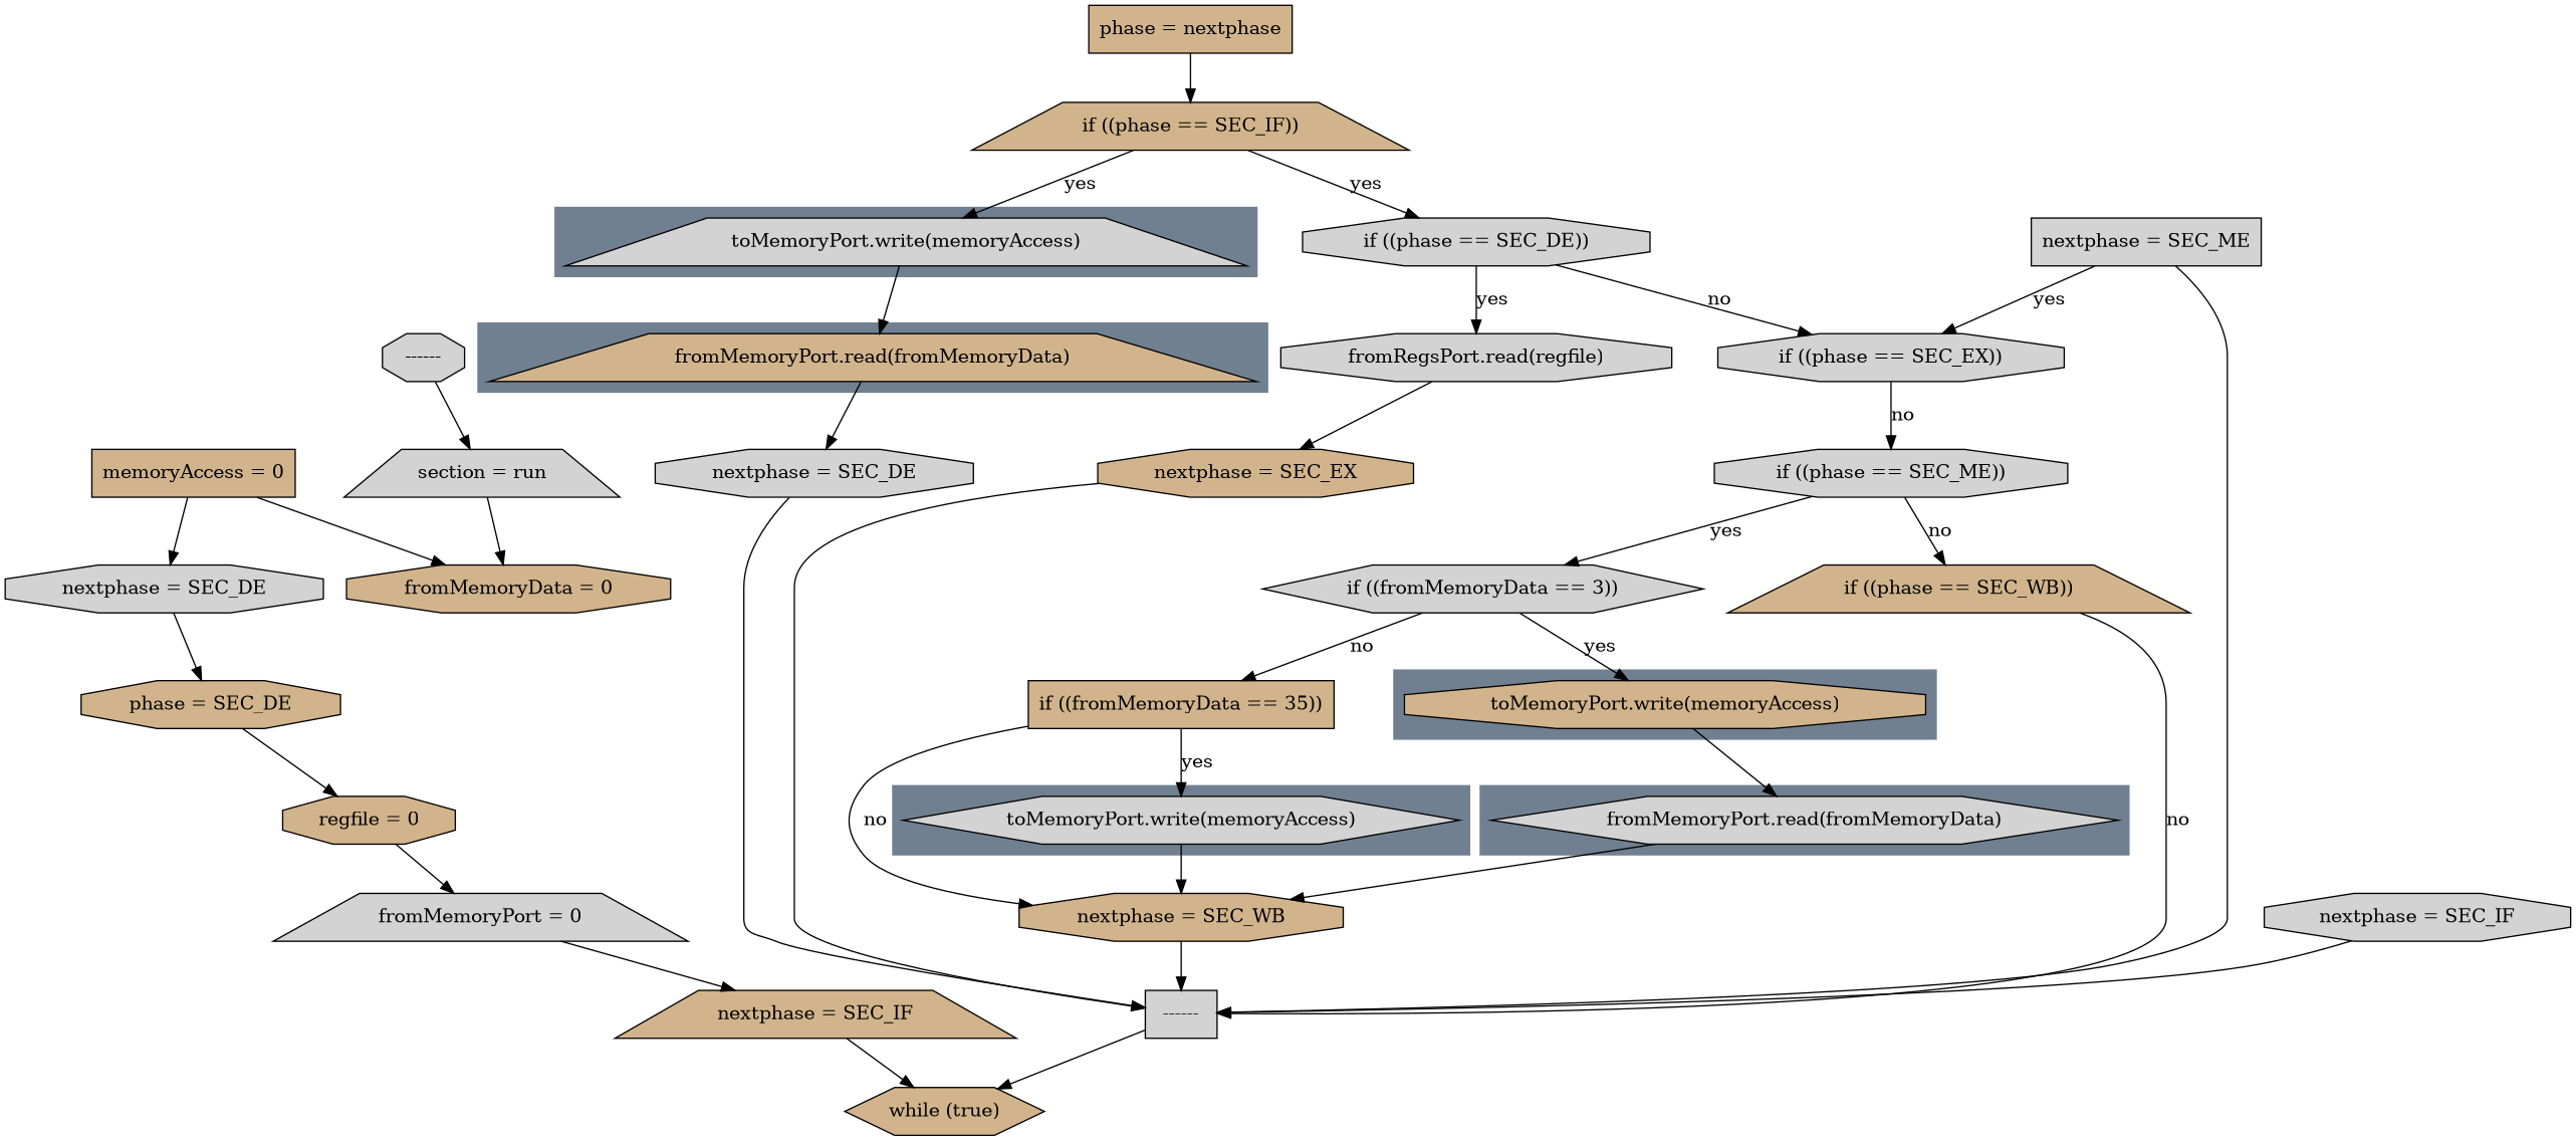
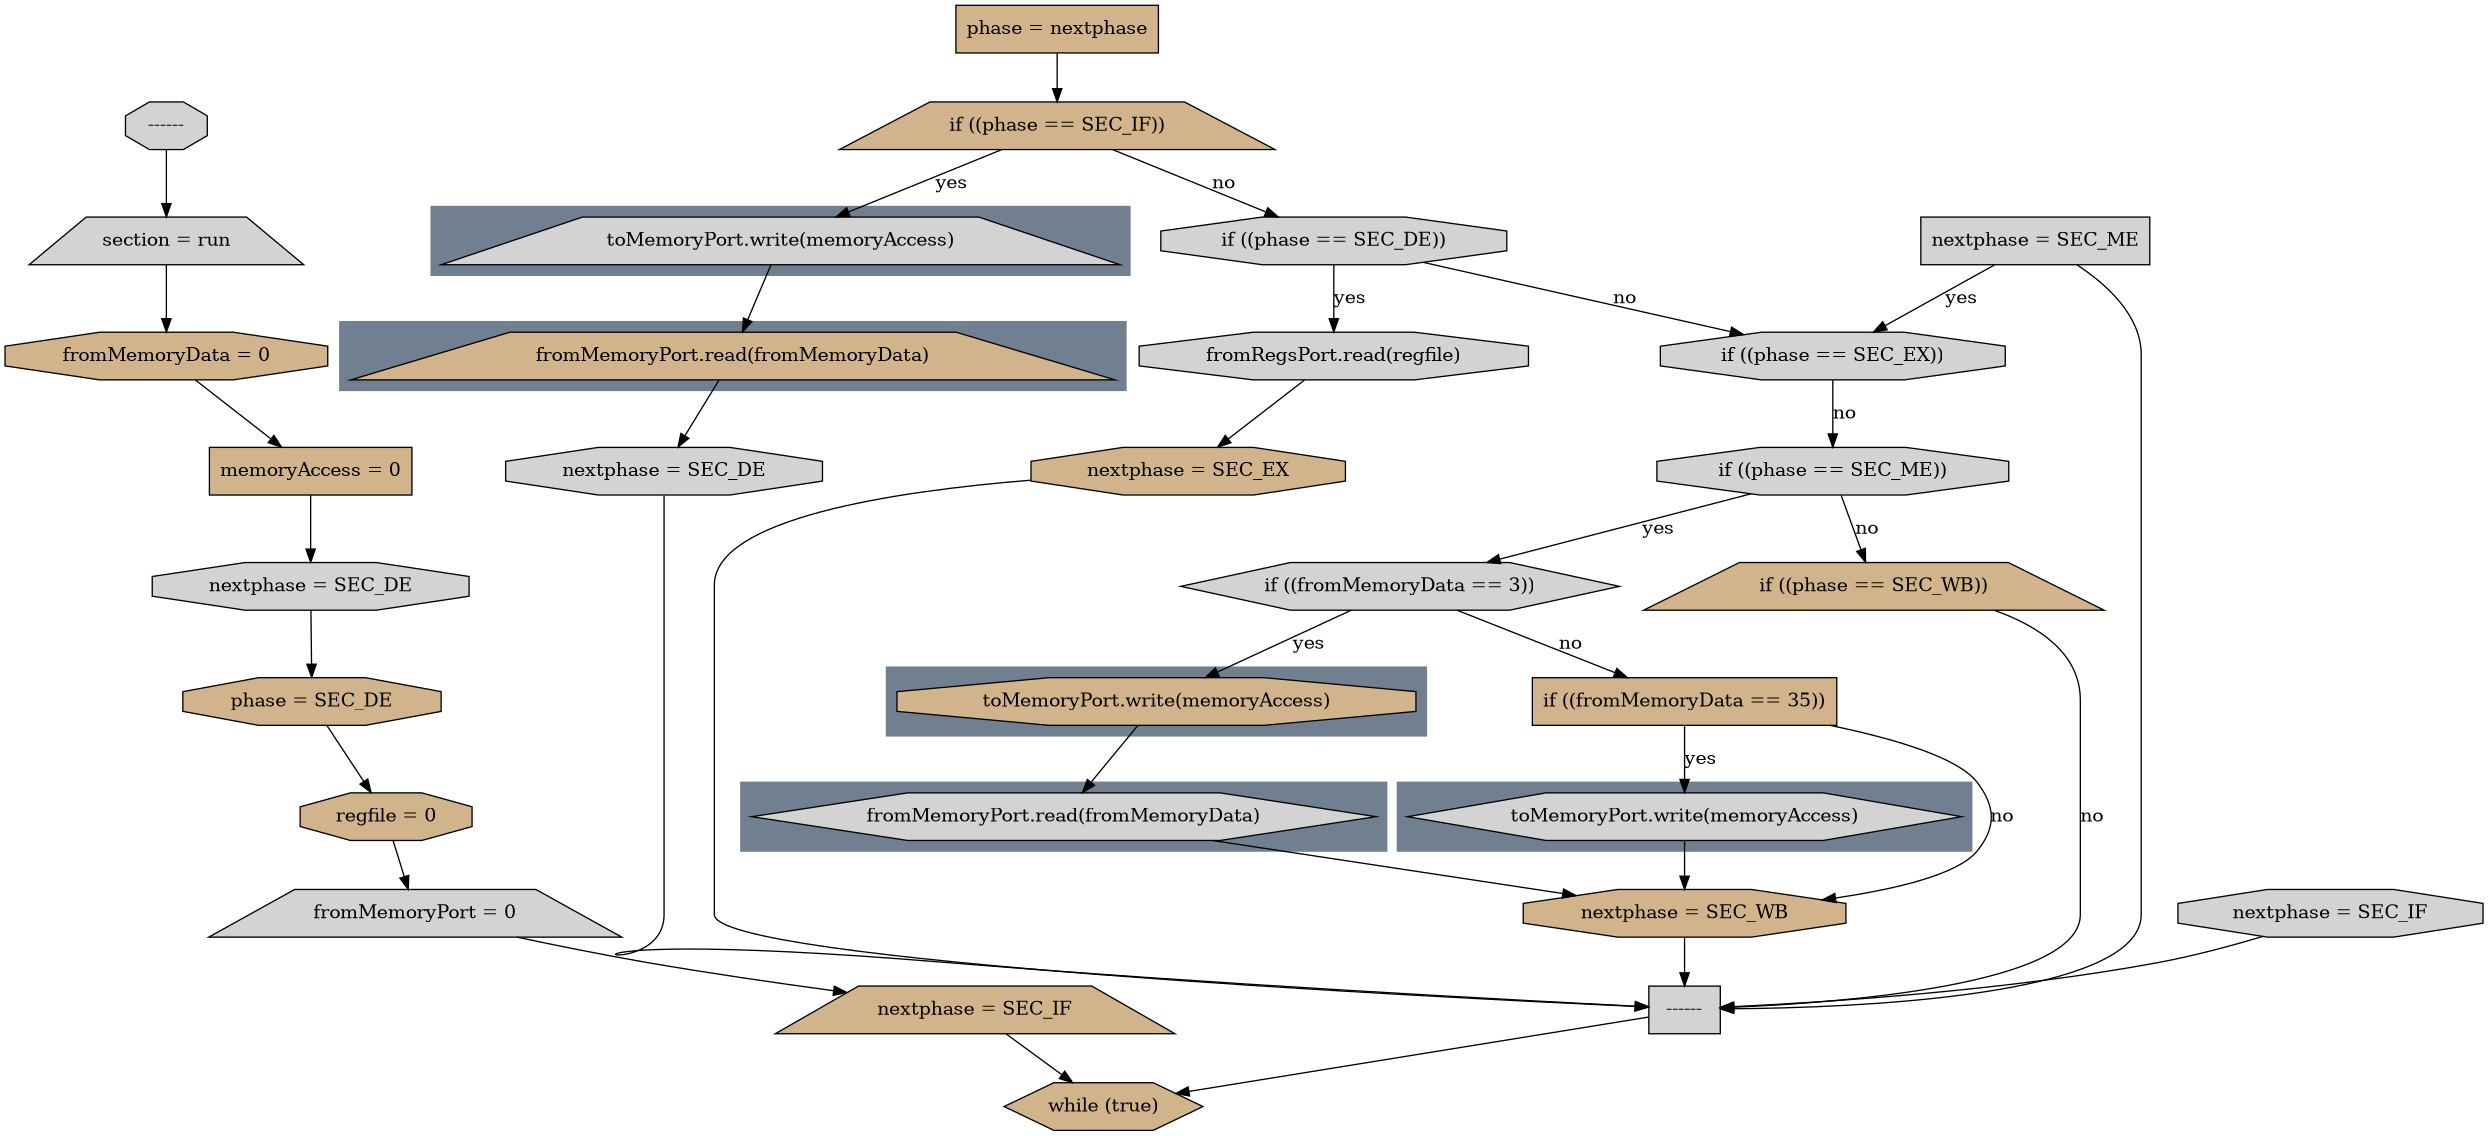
  digraph {
    rankdir=TD
    node [fillcolor=lightgrey shape=octagon style=filled]
    n1 [label="toMemoryPort.write(memoryAccess)" shape=trapezium]
    n2 [fillcolor=tan label="fromMemoryPort.read(fromMemoryData)" shape=trapezium]
    n3 [fillcolor=tan label="toMemoryPort.write(memoryAccess)"]
    n4 [label="fromMemoryPort.read(fromMemoryData)" shape=hexagon]
    n5 [label="toMemoryPort.write(memoryAccess)" shape=hexagon]
    n6 [label="nextphase = SEC_DE"]
    n7 [fillcolor=tan label="nextphase = SEC_WB"]
    n8 [label="------"]
    n9 [label="section = run" shape=trapezium]
    n10 [fillcolor=tan label="fromMemoryData = 0"]
    n11 [fillcolor=tan label="memoryAccess = 0" shape=box]
    n12 [label="nextphase = SEC_DE"]
    n13 [fillcolor=tan label="phase = SEC_DE"]
    n14 [fillcolor=tan label="regfile = 0"]
    n15 [label="fromMemoryPort = 0" shape=trapezium]
    n16 [fillcolor=tan label="nextphase = SEC_IF" shape=trapezium]
    n17 [fillcolor=tan label="while (true)" shape=hexagon]
    n18 [fillcolor=tan label="phase = nextphase" shape=box]
    n19 [fillcolor=tan label="if ((phase == SEC_IF))" shape=trapezium]
    n20 [label="if ((phase == SEC_DE))"]
    n21 [label="fromRegsPort.read(regfile)"]
    n22 [label="if ((phase == SEC_EX))"]
    n23 [label="------" shape=box]
    n24 [fillcolor=tan label="nextphase = SEC_EX"]
    n25 [label="if ((phase == SEC_ME))"]
    n26 [label="nextphase = SEC_ME" shape=box]
    n27 [label="if ((fromMemoryData == 3))" shape=hexagon]
    n28 [fillcolor=tan label="if ((phase == SEC_WB))" shape=trapezium]
    n29 [fillcolor=tan label="if ((fromMemoryData == 35))" shape=box]
    n30 [label="nextphase = SEC_IF"]
    subgraph cluster_1 {
      color=slategray
      style=filled
      n1
    }
    subgraph cluster_2 {
      color=slategray
      style=filled
      n2
    }
    subgraph cluster_3 {
      color=slategray
      style=filled
      n3
    }
    subgraph cluster_4 {
      color=slategray
      style=filled
      n4
    }
    subgraph cluster_5 {
      color=slategray
      style=filled
      n5
    }
    n1 -> n2
    n2 -> n6
    n3 -> n4
    n4 -> n7
    n5 -> n7
    n6 -> n23
    n7 -> n23
    n8 -> n9
    n9 -> n10
-   n11 -> n10
+   n10 -> n11
    n11 -> n12
    n12 -> n13
    n13 -> n14
    n14 -> n15
    n15 -> n16
    n16 -> n17
    n18 -> n19
    n19 -> n1 [label=yes]
-   n19 -> n20 [label=yes]
+   n19 -> n20 [label=no]
    n20 -> n21 [label=yes]
    n20 -> n22 [label=no]
    n21 -> n24
    n22 -> n25 [label=no]
    n23 -> n17
    n24 -> n23
    n25 -> n27 [label=yes]
    n25 -> n28 [label=no]
    n26 -> n22 [label=yes]
    n26 -> n23
    n27 -> n3 [label=yes]
    n27 -> n29 [label=no]
    n28 -> n23 [label=no]
    n29 -> n5 [label=yes]
    n29 -> n7 [label=no]
    n30 -> n23
  }
